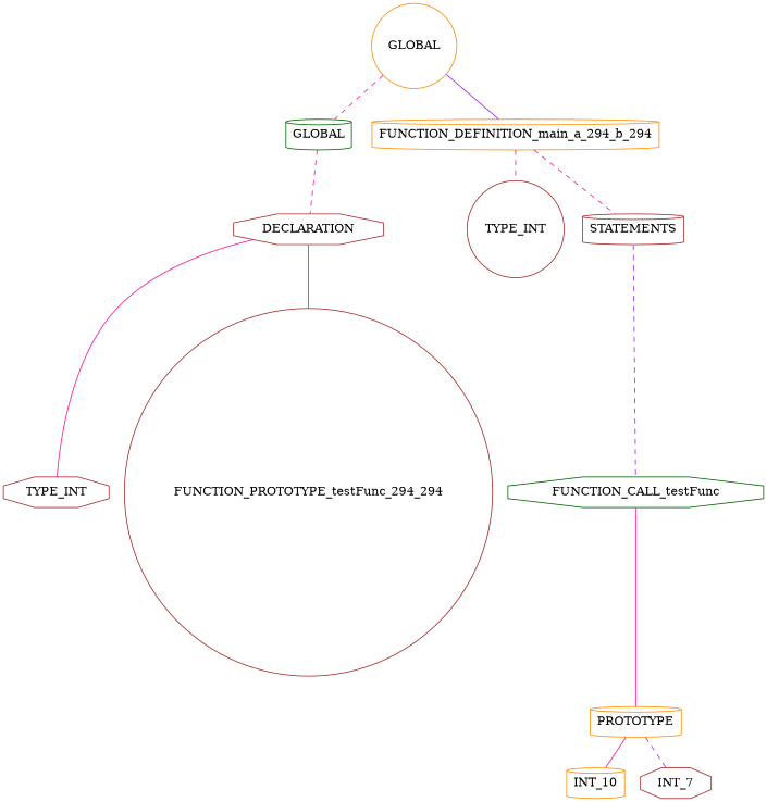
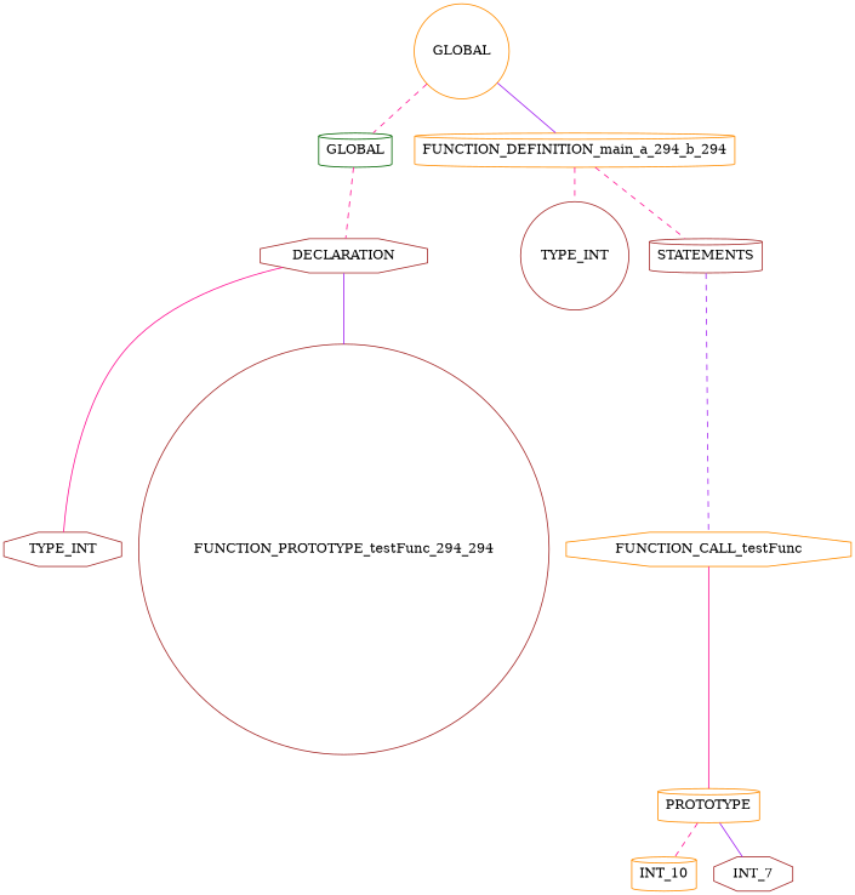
  graph {
    node [color=brown shape=cylinder]
    edge [color=deeppink style=solid]
    n1 [color=darkorange label=GLOBAL shape=circle]
    n2 [color=darkgreen label=GLOBAL]
    n3 [color=darkorange label=FUNCTION_DEFINITION_main_a_294_b_294]
    n4 [label=DECLARATION shape=octagon]
    n5 [label=TYPE_INT shape=circle]
    n6 [label=STATEMENTS]
    n7 [label=TYPE_INT shape=octagon]
    n8 [label=FUNCTION_PROTOTYPE_testFunc_294_294 shape=circle]
-   n9 [color=darkgreen label=FUNCTION_CALL_testFunc shape=octagon]
+   n9 [color=darkorange label=FUNCTION_CALL_testFunc shape=octagon]
    n10 [color=darkorange label=PROTOTYPE]
    n11 [color=darkorange label=INT_10]
    n12 [label=INT_7 shape=octagon]
    n1 -- n2 [style=dashed]
    n1 -- n3 [color=purple]
    n2 -- n4 [style=dashed]
    n3 -- n5 [style=dashed]
    n3 -- n6 [style=dashed]
    n4 -- n7
    n4 -- n8 [color=purple]
    n6 -- n9 [color=purple style=dashed]
    n9 -- n10
-   n10 -- n11
-   n10 -- n12 [color=purple style=dashed]
+   n10 -- n11 [style=dashed]
+   n10 -- n12 [color=purple]
  }
